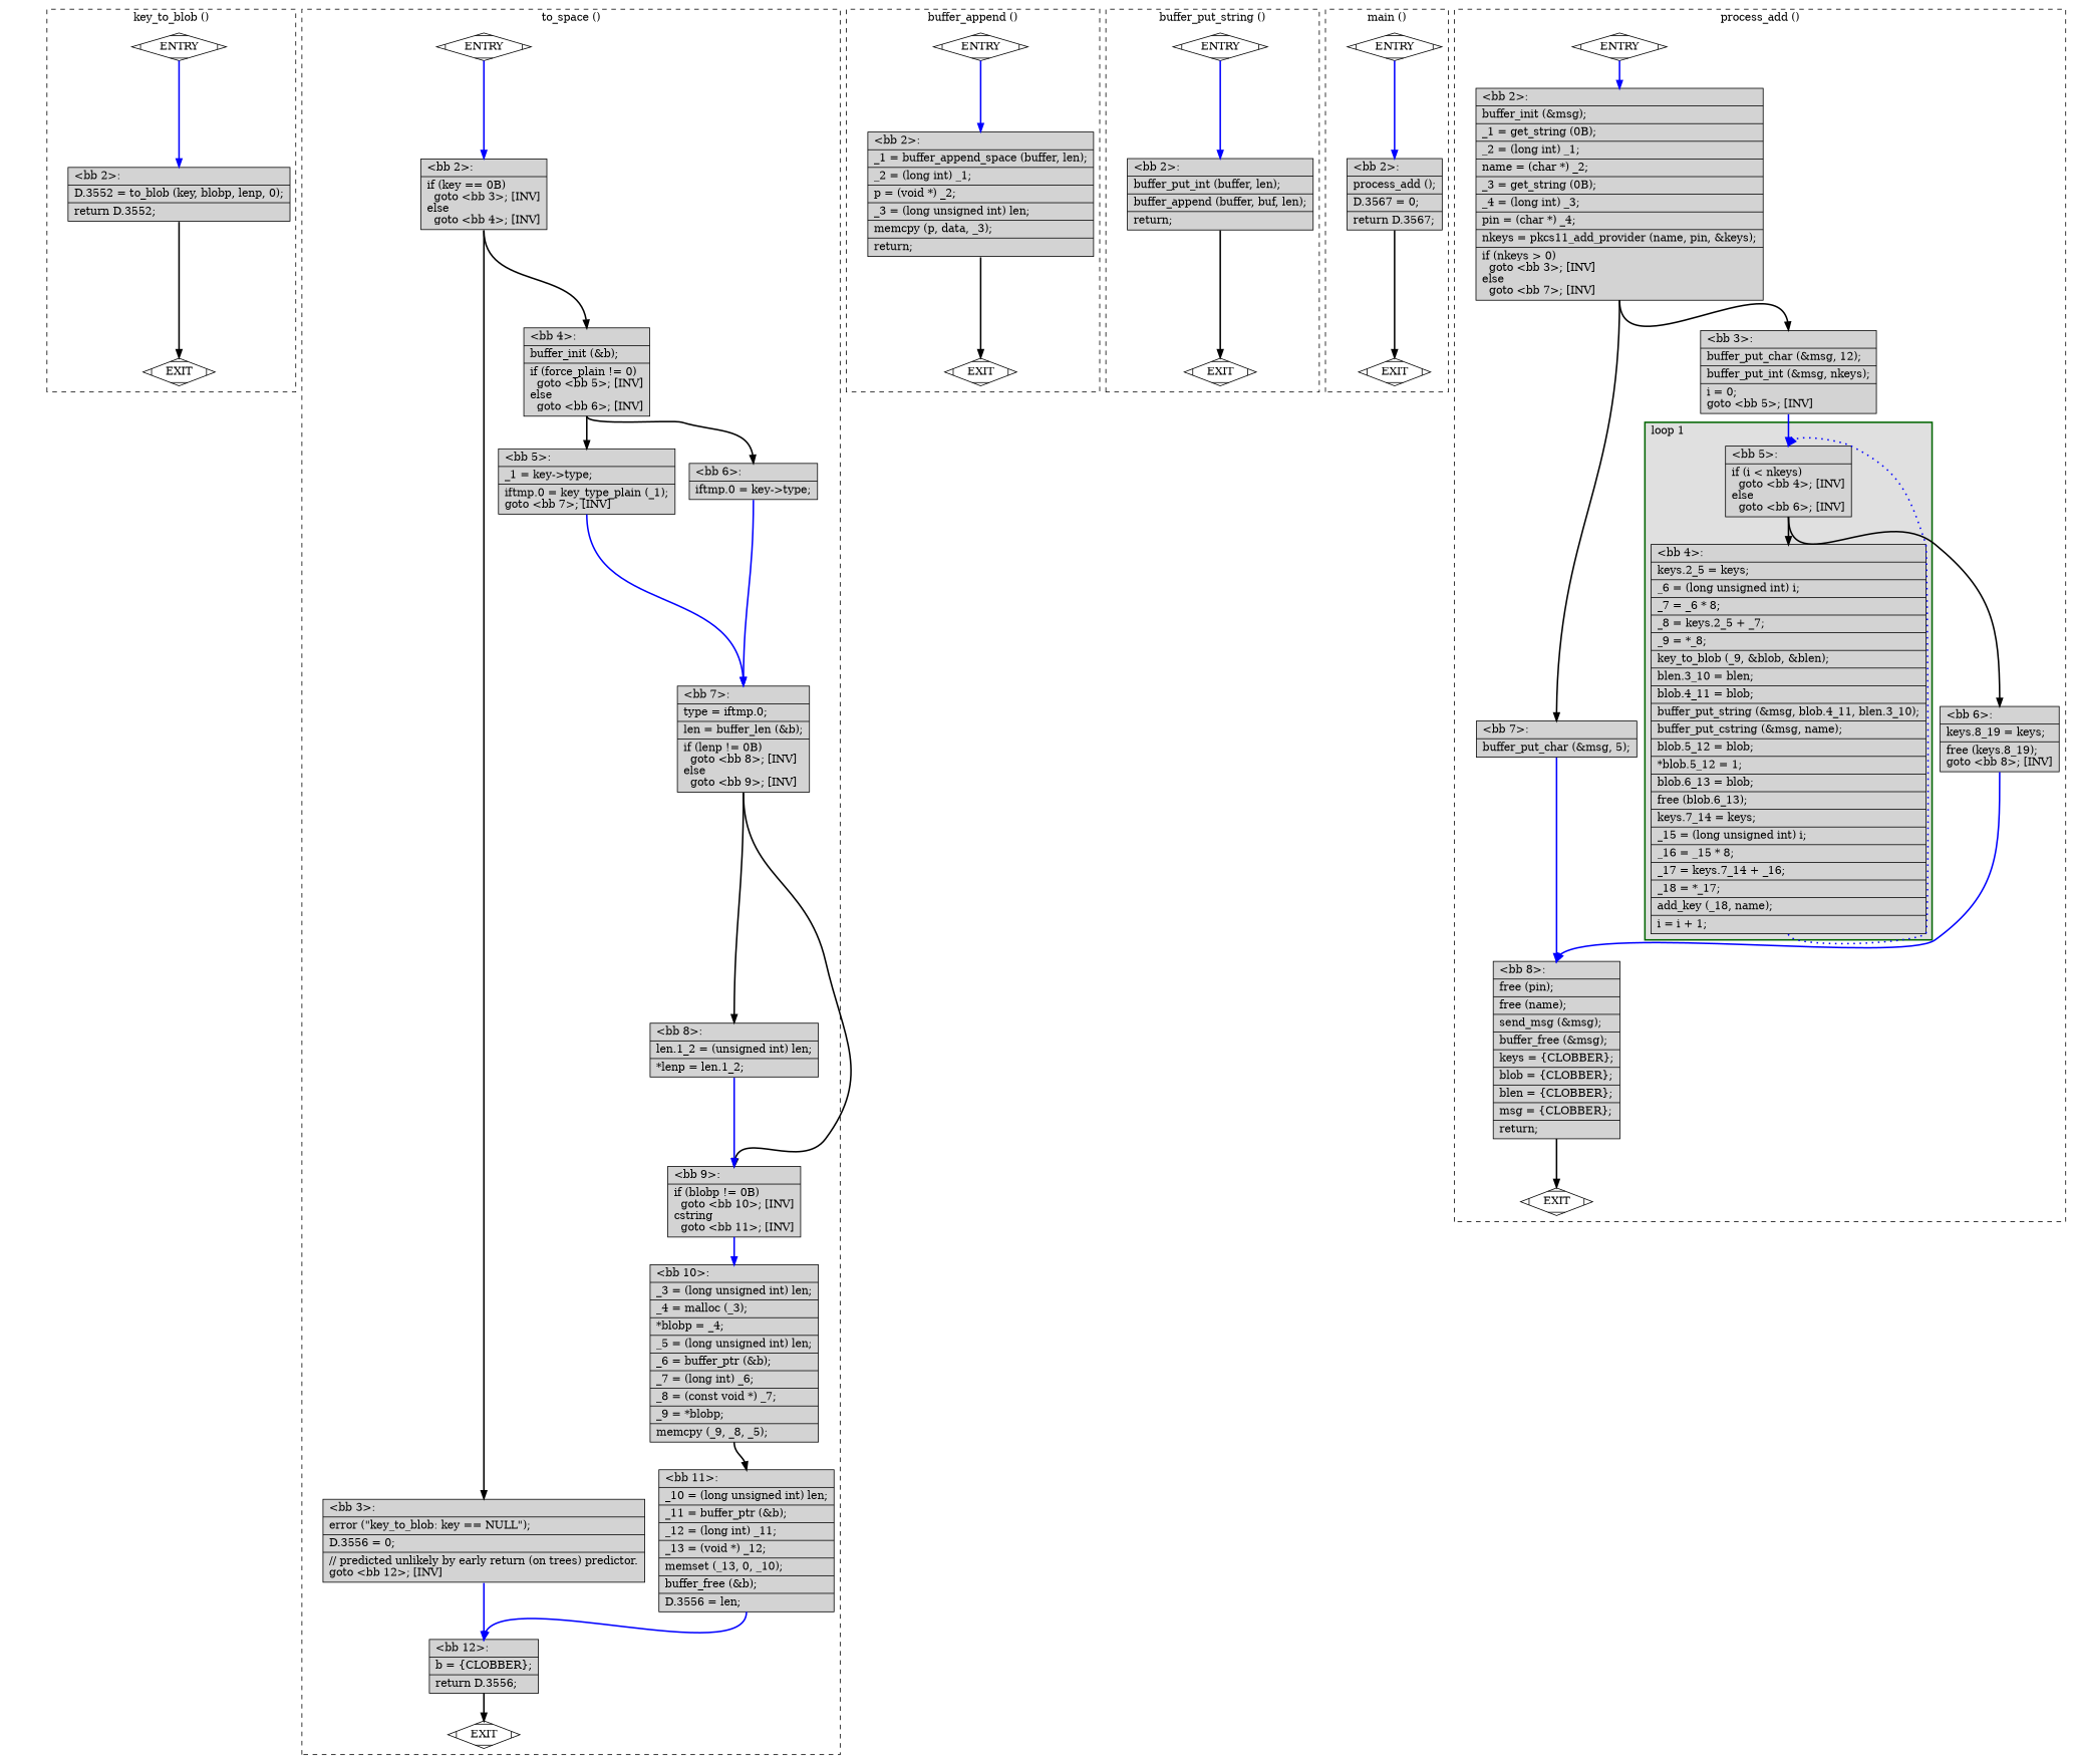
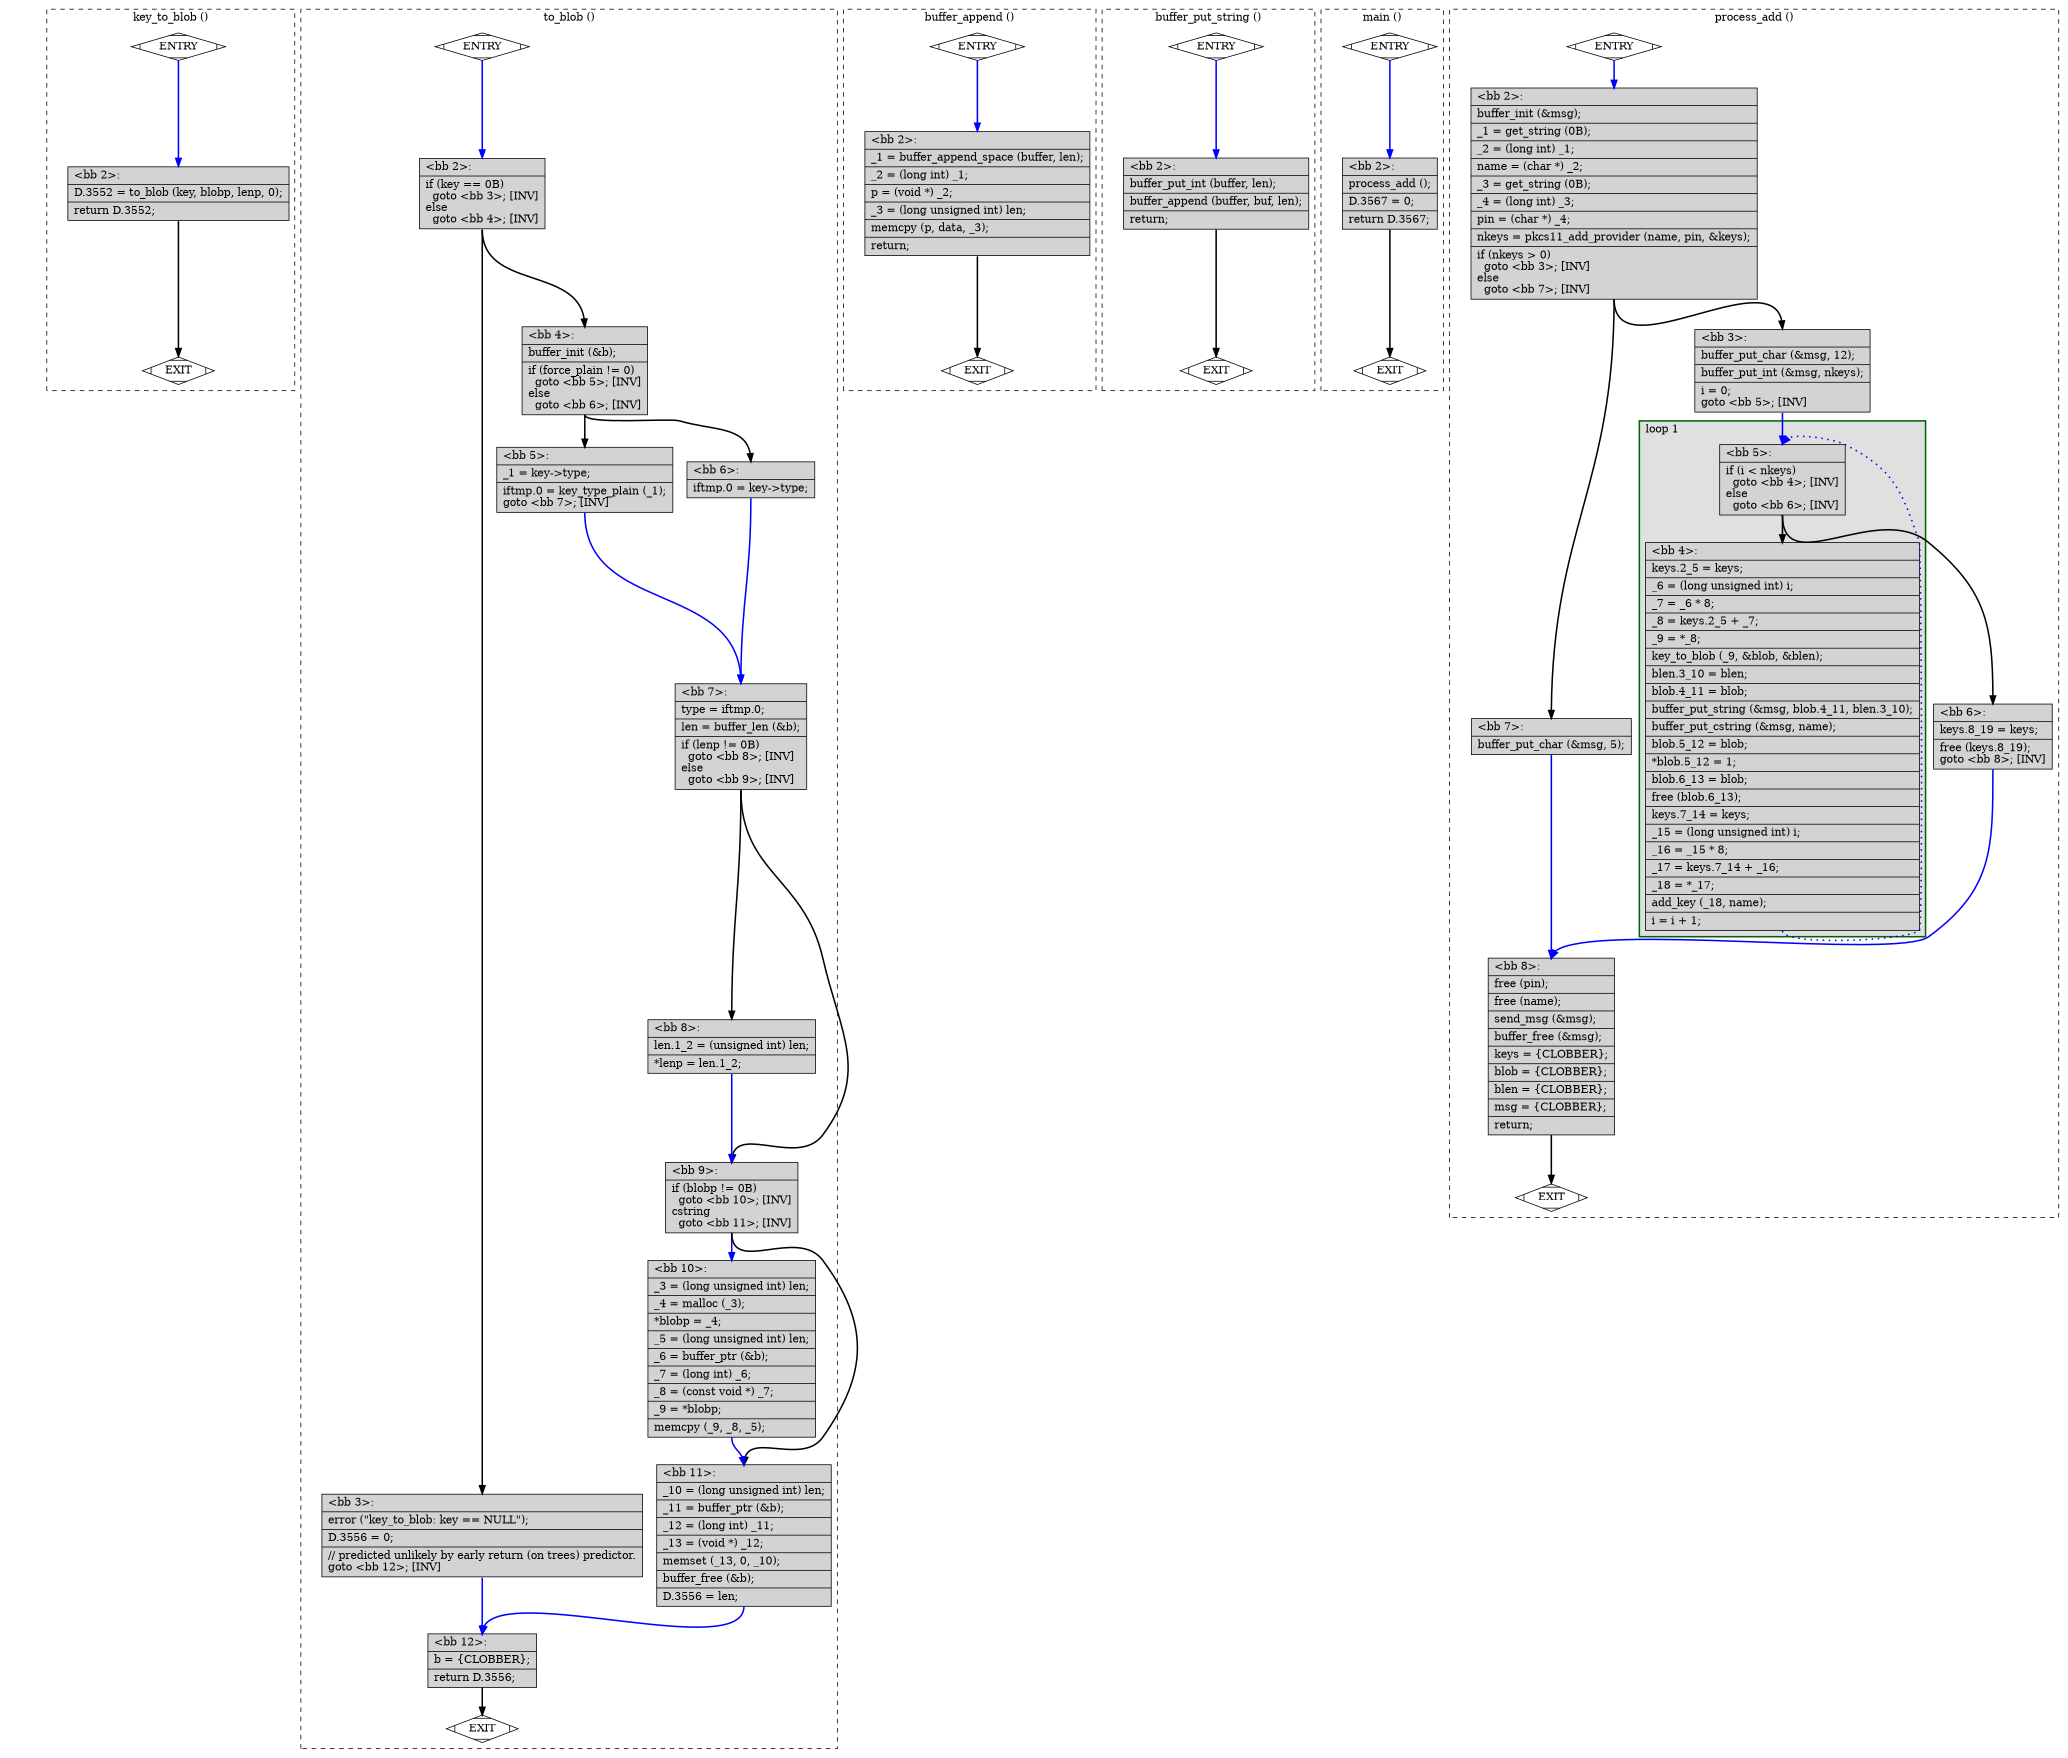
  digraph {
    node [fillcolor=lightgrey shape=record style=filled]
    edge [constraint=true headport=n style="solid,bold" tailport=s color=blue weight=10]
    n1 [fillcolor=white label=ENTRY shape=Mdiamond]
    n2 [fillcolor=white label=EXIT shape=Mdiamond]
    n3 [label="{\<bb\ 2\>:\l|D.3552\ =\ to_blob\ (key,\ blobp,\ lenp,\ 0);\l|return\ D.3552;\l}"]
    n4 [fillcolor=white label=ENTRY shape=Mdiamond]
    n5 [fillcolor=white label=EXIT shape=Mdiamond]
    n6 [label="{\<bb\ 2\>:\l|if\ (key\ ==\ 0B)\l\ \ goto\ \<bb\ 3\>;\ [INV]\lelse\l\ \ goto\ \<bb\ 4\>;\ [INV]\l}"]
    n7 [label="{\<bb\ 3\>:\l|error\ (\"key_to_blob:\ key\ ==\ NULL\");\l|D.3556\ =\ 0;\l|//\ predicted\ unlikely\ by\ early\ return\ (on\ trees)\ predictor.\lgoto\ \<bb\ 12\>;\ [INV]\l}"]
    n8 [label="{\<bb\ 4\>:\l|buffer_init\ (&b);\l|if\ (force_plain\ !=\ 0)\l\ \ goto\ \<bb\ 5\>;\ [INV]\lelse\l\ \ goto\ \<bb\ 6\>;\ [INV]\l}"]
    n9 [label="{\<bb\ 12\>:\l|b\ =\ \{CLOBBER\};\l|return\ D.3556;\l}"]
    n10 [label="{\<bb\ 5\>:\l|_1\ =\ key-\>type;\l|iftmp.0\ =\ key_type_plain\ (_1);\lgoto\ \<bb\ 7\>;\ [INV]\l}"]
    n11 [label="{\<bb\ 6\>:\l|iftmp.0\ =\ key-\>type;\l}"]
    n12 [label="{\<bb\ 7\>:\l|type\ =\ iftmp.0;\l|len\ =\ buffer_len\ (&b);\l|if\ (lenp\ !=\ 0B)\l\ \ goto\ \<bb\ 8\>;\ [INV]\lelse\l\ \ goto\ \<bb\ 9\>;\ [INV]\l}"]
    n13 [label="{\<bb\ 8\>:\l|len.1_2\ =\ (unsigned\ int)\ len;\l|*lenp\ =\ len.1_2;\l}"]
    n14 [label="{\<bb\ 9\>:\l|if\ (blobp\ !=\ 0B)\l\ \ goto\ \<bb\ 10\>;\ [INV]\lcstring\l\ \ goto\ \<bb\ 11\>;\ [INV]\l}"]
    n15 [label="{\<bb\ 10\>:\l|_3\ =\ (long\ unsigned\ int)\ len;\l|_4\ =\ malloc\ (_3);\l|*blobp\ =\ _4;\l|_5\ =\ (long\ unsigned\ int)\ len;\l|_6\ =\ buffer_ptr\ (&b);\l|_7\ =\ (long\ int)\ _6;\l|_8\ =\ (const\ void\ *)\ _7;\l|_9\ =\ *blobp;\l|memcpy\ (_9,\ _8,\ _5);\l}"]
    n16 [label="{\<bb\ 11\>:\l|_10\ =\ (long\ unsigned\ int)\ len;\l|_11\ =\ buffer_ptr\ (&b);\l|_12\ =\ (long\ int)\ _11;\l|_13\ =\ (void\ *)\ _12;\l|memset\ (_13,\ 0,\ _10);\l|buffer_free\ (&b);\l|D.3556\ =\ len;\l}"]
    n17 [fillcolor=white label=ENTRY shape=Mdiamond]
    n18 [fillcolor=white label=EXIT shape=Mdiamond]
    n19 [label="{\<bb\ 2\>:\l|_1\ =\ buffer_append_space\ (buffer,\ len);\l|_2\ =\ (long\ int)\ _1;\l|p\ =\ (void\ *)\ _2;\l|_3\ =\ (long\ unsigned\ int)\ len;\l|memcpy\ (p,\ data,\ _3);\l|return;\l}"]
    n20 [fillcolor=white label=ENTRY shape=Mdiamond]
    n21 [fillcolor=white label=EXIT shape=Mdiamond]
    n22 [label="{\<bb\ 2\>:\l|buffer_put_int\ (buffer,\ len);\l|buffer_append\ (buffer,\ buf,\ len);\l|return;\l}"]
    n23 [fillcolor=white label=ENTRY shape=Mdiamond]
    n24 [fillcolor=white label=EXIT shape=Mdiamond]
    n25 [label="{\<bb\ 2\>:\l|process_add\ ();\l|D.3567\ =\ 0;\l|return\ D.3567;\l}"]
    n26 [label="{\<bb\ 5\>:\l|if\ (i\ \<\ nkeys)\l\ \ goto\ \<bb\ 4\>;\ [INV]\lelse\l\ \ goto\ \<bb\ 6\>;\ [INV]\l}"]
    n27 [label="{\<bb\ 4\>:\l|keys.2_5\ =\ keys;\l|_6\ =\ (long\ unsigned\ int)\ i;\l|_7\ =\ _6\ *\ 8;\l|_8\ =\ keys.2_5\ +\ _7;\l|_9\ =\ *_8;\l|key_to_blob\ (_9,\ &blob,\ &blen);\l|blen.3_10\ =\ blen;\l|blob.4_11\ =\ blob;\l|buffer_put_string\ (&msg,\ blob.4_11,\ blen.3_10);\l|buffer_put_cstring\ (&msg,\ name);\l|blob.5_12\ =\ blob;\l|*blob.5_12\ =\ 1;\l|blob.6_13\ =\ blob;\l|free\ (blob.6_13);\l|keys.7_14\ =\ keys;\l|_15\ =\ (long\ unsigned\ int)\ i;\l|_16\ =\ _15\ *\ 8;\l|_17\ =\ keys.7_14\ +\ _16;\l|_18\ =\ *_17;\l|add_key\ (_18,\ name);\l|i\ =\ i\ +\ 1;\l}"]
    n28 [label="{\<bb\ 6\>:\l|keys.8_19\ =\ keys;\l|free\ (keys.8_19);\lgoto\ \<bb\ 8\>;\ [INV]\l}"]
    n29 [fillcolor=white label=ENTRY shape=Mdiamond]
    n30 [fillcolor=white label=EXIT shape=Mdiamond]
    n31 [label="{\<bb\ 2\>:\l|buffer_init\ (&msg);\l|_1\ =\ get_string\ (0B);\l|_2\ =\ (long\ int)\ _1;\l|name\ =\ (char\ *)\ _2;\l|_3\ =\ get_string\ (0B);\l|_4\ =\ (long\ int)\ _3;\l|pin\ =\ (char\ *)\ _4;\l|nkeys\ =\ pkcs11_add_provider\ (name,\ pin,\ &keys);\l|if\ (nkeys\ \>\ 0)\l\ \ goto\ \<bb\ 3\>;\ [INV]\lelse\l\ \ goto\ \<bb\ 7\>;\ [INV]\l}"]
    n32 [label="{\<bb\ 3\>:\l|buffer_put_char\ (&msg,\ 12);\l|buffer_put_int\ (&msg,\ nkeys);\l|i\ =\ 0;\lgoto\ \<bb\ 5\>;\ [INV]\l}"]
    n33 [label="{\<bb\ 7\>:\l|buffer_put_char\ (&msg,\ 5);\l}"]
    n34 [label="{\<bb\ 8\>:\l|free\ (pin);\l|free\ (name);\l|send_msg\ (&msg);\l|buffer_free\ (&msg);\l|keys\ =\ \{CLOBBER\};\l|blob\ =\ \{CLOBBER\};\l|blen\ =\ \{CLOBBER\};\l|msg\ =\ \{CLOBBER\};\l|return;\l}"]
    subgraph cluster_1 {
      color=black
      label="key_to_blob ()"
      style=dashed
      n1
      n2
      n3
    }
    subgraph cluster_2 {
      color=black
-     label="to_space ()"
+     label="to_blob ()"
      style=dashed
      n4
      n5
      n6
      n7
      n8
      n9
      n10
      n11
      n12
      n13
      n14
      n15
      n16
    }
    subgraph cluster_3 {
      color=black
      label="buffer_append ()"
      style=dashed
      n17
      n18
      n19
    }
    subgraph cluster_4 {
      color=black
      label="buffer_put_string ()"
      style=dashed
      n20
      n21
      n22
    }
    subgraph cluster_5 {
      color=black
      label="main ()"
      style=dashed
      n23
      n24
      n25
    }
    subgraph cluster_6 {
      color=black
      label="process_add ()"
      style=dashed
      n28
      n29
      n30
      n31
      n32
      n33
      n34
      subgraph cluster_7 {
        color=darkgreen
        fillcolor=grey88
        label="loop 1"
        labeljust=l
        penwidth=2
        style=filled
        n26
        n27
      }
    }
    n1 -> n2 [style=invis color="" weight=""]
    n1 -> n3 [weight=100]
    n3 -> n2 [color=black]
    n4 -> n5 [style=invis color="" weight=""]
    n4 -> n6 [weight=100]
    n6 -> n7 [color=black]
    n6 -> n8 [color=black]
    n7 -> n9 [weight=100]
    n8 -> n10 [color=black]
    n8 -> n11 [color=black]
    n9 -> n5 [color=black]
    n10 -> n12 [weight=100]
    n11 -> n12 [weight=100]
    n12 -> n13 [color=black]
    n12 -> n14 [color=black]
    n13 -> n14 [weight=100]
    n14 -> n15
-   n15 -> n16 [color=black weight=100]
+   n14 -> n16 [color=black]
+   n15 -> n16 [weight=100]
    n16 -> n9 [weight=100]
    n17 -> n18 [style=invis color="" weight=""]
    n17 -> n19 [weight=100]
    n19 -> n18 [color=black]
    n20 -> n21 [style=invis color="" weight=""]
    n20 -> n22 [weight=100]
    n22 -> n21 [color=black]
    n23 -> n24 [style=invis color="" weight=""]
    n23 -> n25 [weight=100]
    n25 -> n24 [color=black]
    n26 -> n27 [color=black]
    n26 -> n28 [color=black]
    n27 -> n26 [constraint=false style="dotted,bold"]
    n28 -> n34 [weight=100]
    n29 -> n30 [style=invis color="" weight=""]
    n29 -> n31 [weight=100]
    n31 -> n32 [color=black]
    n31 -> n33 [color=black]
    n32 -> n26 [weight=100]
    n33 -> n34 [weight=100]
    n34 -> n30 [color=black]
  }
